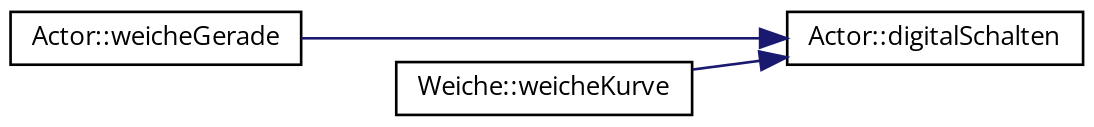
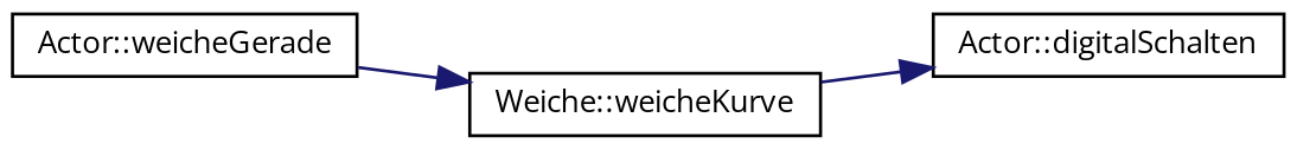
  digraph {
    fontname="Open Sans"
    rankdir=LR
    node [color=black fillcolor=white fontname="Open Sans" fontsize=10 shape=record style=filled]
    edge [color=midnightblue fontname="Open Sans" fontsize=10 labelfontname=Helvetica labelfontsize=10 style=solid]
    n1 [height=0.2 label="Actor::weicheGerade" width=0.4]
    n2 [height=0.2 label="Actor::digitalSchalten" width=0.4]
    n3 [height=0.2 label="Weiche::weicheKurve" width=0.4]
-   n1 -> n2
+   n1 -> n3
    n3 -> n2
  }
